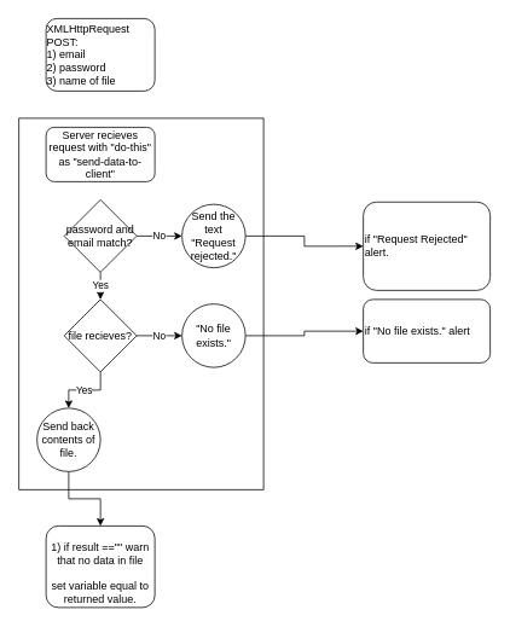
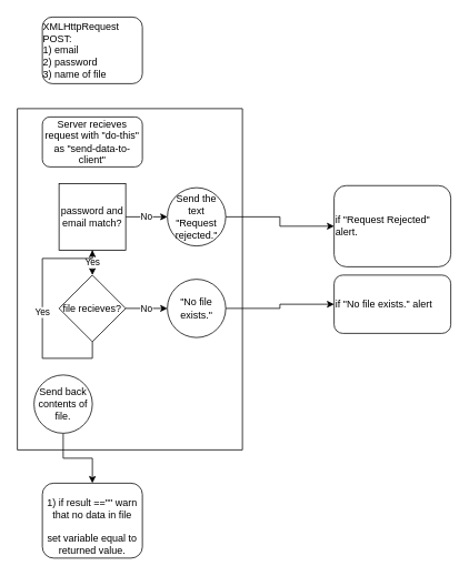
  <mxCell id="0" />
  <mxCell id="1" parent="0" />
  <mxCell id="2" value="&lt;div style=&quot;text-align: left&quot;&gt;&lt;span&gt;XMLHttpRequest POST:&lt;/span&gt;&lt;/div&gt;&lt;div style=&quot;text-align: left&quot;&gt;&lt;span&gt;1) email&lt;/span&gt;&lt;/div&gt;&lt;div style=&quot;text-align: left&quot;&gt;&lt;span&gt;2) password&lt;/span&gt;&lt;/div&gt;&lt;div style=&quot;text-align: left&quot;&gt;3) name of file&lt;/div&gt;" style="rounded=1;whiteSpace=wrap;html=1;" vertex="1" parent="1"><mxGeometry x="50" y="20" width="120" height="80" as="geometry" /></mxCell>
  <mxCell id="3" value="Server recieves request with &quot;do-this&quot; as &quot;send-data-to-client&quot;" style="rounded=1;whiteSpace=wrap;html=1;" vertex="1" parent="1"><mxGeometry x="50" y="140" width="120" height="60" as="geometry" /></mxCell>
  <mxCell id="4" value="No" style="edgeStyle=orthogonalEdgeStyle;rounded=0;orthogonalLoop=1;jettySize=auto;html=1;exitX=1;exitY=0.5;exitDx=0;exitDy=0;entryX=0;entryY=0.5;entryDx=0;entryDy=0;" edge="1" parent="1" source="6" target="8"><mxGeometry relative="1" as="geometry" /></mxCell>
  <mxCell id="5" value="Yes" style="edgeStyle=orthogonalEdgeStyle;rounded=0;orthogonalLoop=1;jettySize=auto;html=1;exitX=0.5;exitY=1;exitDx=0;exitDy=0;entryX=0.5;entryY=0;entryDx=0;entryDy=0;" edge="1" parent="1" source="6"><mxGeometry relative="1" as="geometry"><mxPoint x="110" y="330" as="targetPoint" /></mxGeometry></mxCell>
- <mxCell id="6" value="password and email match?" style="rhombus;whiteSpace=wrap;html=1;" vertex="1" parent="1"><mxGeometry x="70" y="220" width="80" height="80" as="geometry" /></mxCell>
+ <mxCell id="6" value="password and email match?" style="whiteSpace=wrap;html=1;rounded=0;" vertex="1" parent="1"><mxGeometry x="70" y="220" width="80" height="80" as="geometry" /></mxCell>
  <mxCell id="7" style="edgeStyle=orthogonalEdgeStyle;rounded=0;orthogonalLoop=1;jettySize=auto;html=1;exitX=1;exitY=0.5;exitDx=0;exitDy=0;entryX=0;entryY=0.5;entryDx=0;entryDy=0;" edge="1" parent="1" source="8" target="17"><mxGeometry relative="1" as="geometry"><mxPoint x="310" y="260" as="targetPoint" /></mxGeometry></mxCell>
  <mxCell id="8" value="Send the text &quot;Request rejected.&quot;" style="ellipse;whiteSpace=wrap;html=1;aspect=fixed;" vertex="1" parent="1"><mxGeometry x="200" y="225" width="70" height="70" as="geometry" /></mxCell>
  <mxCell id="9" value="No" style="edgeStyle=orthogonalEdgeStyle;rounded=0;orthogonalLoop=1;jettySize=auto;html=1;exitX=1;exitY=0.5;exitDx=0;exitDy=0;" edge="1" parent="1" source="11" target="13"><mxGeometry relative="1" as="geometry" /></mxCell>
- <mxCell id="10" value="Yes" style="edgeStyle=orthogonalEdgeStyle;rounded=0;orthogonalLoop=1;jettySize=auto;html=1;exitX=0.5;exitY=1;exitDx=0;exitDy=0;entryX=0.5;entryY=0;entryDx=0;entryDy=0;" edge="1" parent="1" source="11" target="15"><mxGeometry relative="1" as="geometry" /></mxCell>
+ <mxCell id="10" value="Yes" style="edgeStyle=orthogonalEdgeStyle;rounded=0;orthogonalLoop=1;jettySize=auto;html=1;exitX=0.5;exitY=1;exitDx=0;exitDy=0;" edge="1" parent="1" source="11" target="6"><mxGeometry relative="1" as="geometry" /></mxCell>
  <mxCell id="11" value="file recieves?" style="rhombus;whiteSpace=wrap;html=1;" vertex="1" parent="1"><mxGeometry x="70" y="330" width="80" height="80" as="geometry" /></mxCell>
  <mxCell id="12" style="edgeStyle=orthogonalEdgeStyle;rounded=0;orthogonalLoop=1;jettySize=auto;html=1;exitX=1;exitY=0.5;exitDx=0;exitDy=0;entryX=0;entryY=0.5;entryDx=0;entryDy=0;" edge="1" parent="1" source="13" target="18"><mxGeometry relative="1" as="geometry" /></mxCell>
  <mxCell id="13" value="&quot;No file exists.&quot;" style="ellipse;whiteSpace=wrap;html=1;aspect=fixed;" vertex="1" parent="1"><mxGeometry x="200" y="335" width="70" height="70" as="geometry" /></mxCell>
  <mxCell id="14" style="edgeStyle=orthogonalEdgeStyle;rounded=0;orthogonalLoop=1;jettySize=auto;html=1;exitX=0.5;exitY=1;exitDx=0;exitDy=0;entryX=0.5;entryY=0;entryDx=0;entryDy=0;" edge="1" parent="1" source="15" target="19"><mxGeometry relative="1" as="geometry" /></mxCell>
  <mxCell id="15" value="Send back contents of file." style="ellipse;whiteSpace=wrap;html=1;aspect=fixed;" vertex="1" parent="1"><mxGeometry x="40" y="450" width="70" height="70" as="geometry" /></mxCell>
  <mxCell id="16" value="" style="swimlane;startSize=0;" vertex="1" parent="1"><mxGeometry x="20" y="130" width="270" height="410" as="geometry" /></mxCell>
  <mxCell id="17" value="if &quot;Request Rejected&quot; alert." style="rounded=1;whiteSpace=wrap;html=1;align=left;" vertex="1" parent="1"><mxGeometry x="400" y="222.5" width="140" height="97.5" as="geometry" /></mxCell>
  <mxCell id="18" value="if &quot;No file exists.&quot; alert" style="rounded=1;whiteSpace=wrap;html=1;align=left;" vertex="1" parent="1"><mxGeometry x="400" y="330" width="140" height="70" as="geometry" /></mxCell>
  <mxCell id="19" value="&lt;br&gt;1) if result ==&quot;&quot; warn that no data in file&lt;br&gt;&lt;br&gt;set variable equal to returned value.&lt;br&gt;" style="rounded=1;whiteSpace=wrap;html=1;" vertex="1" parent="1"><mxGeometry x="50" y="580" width="120" height="90" as="geometry" /></mxCell>
